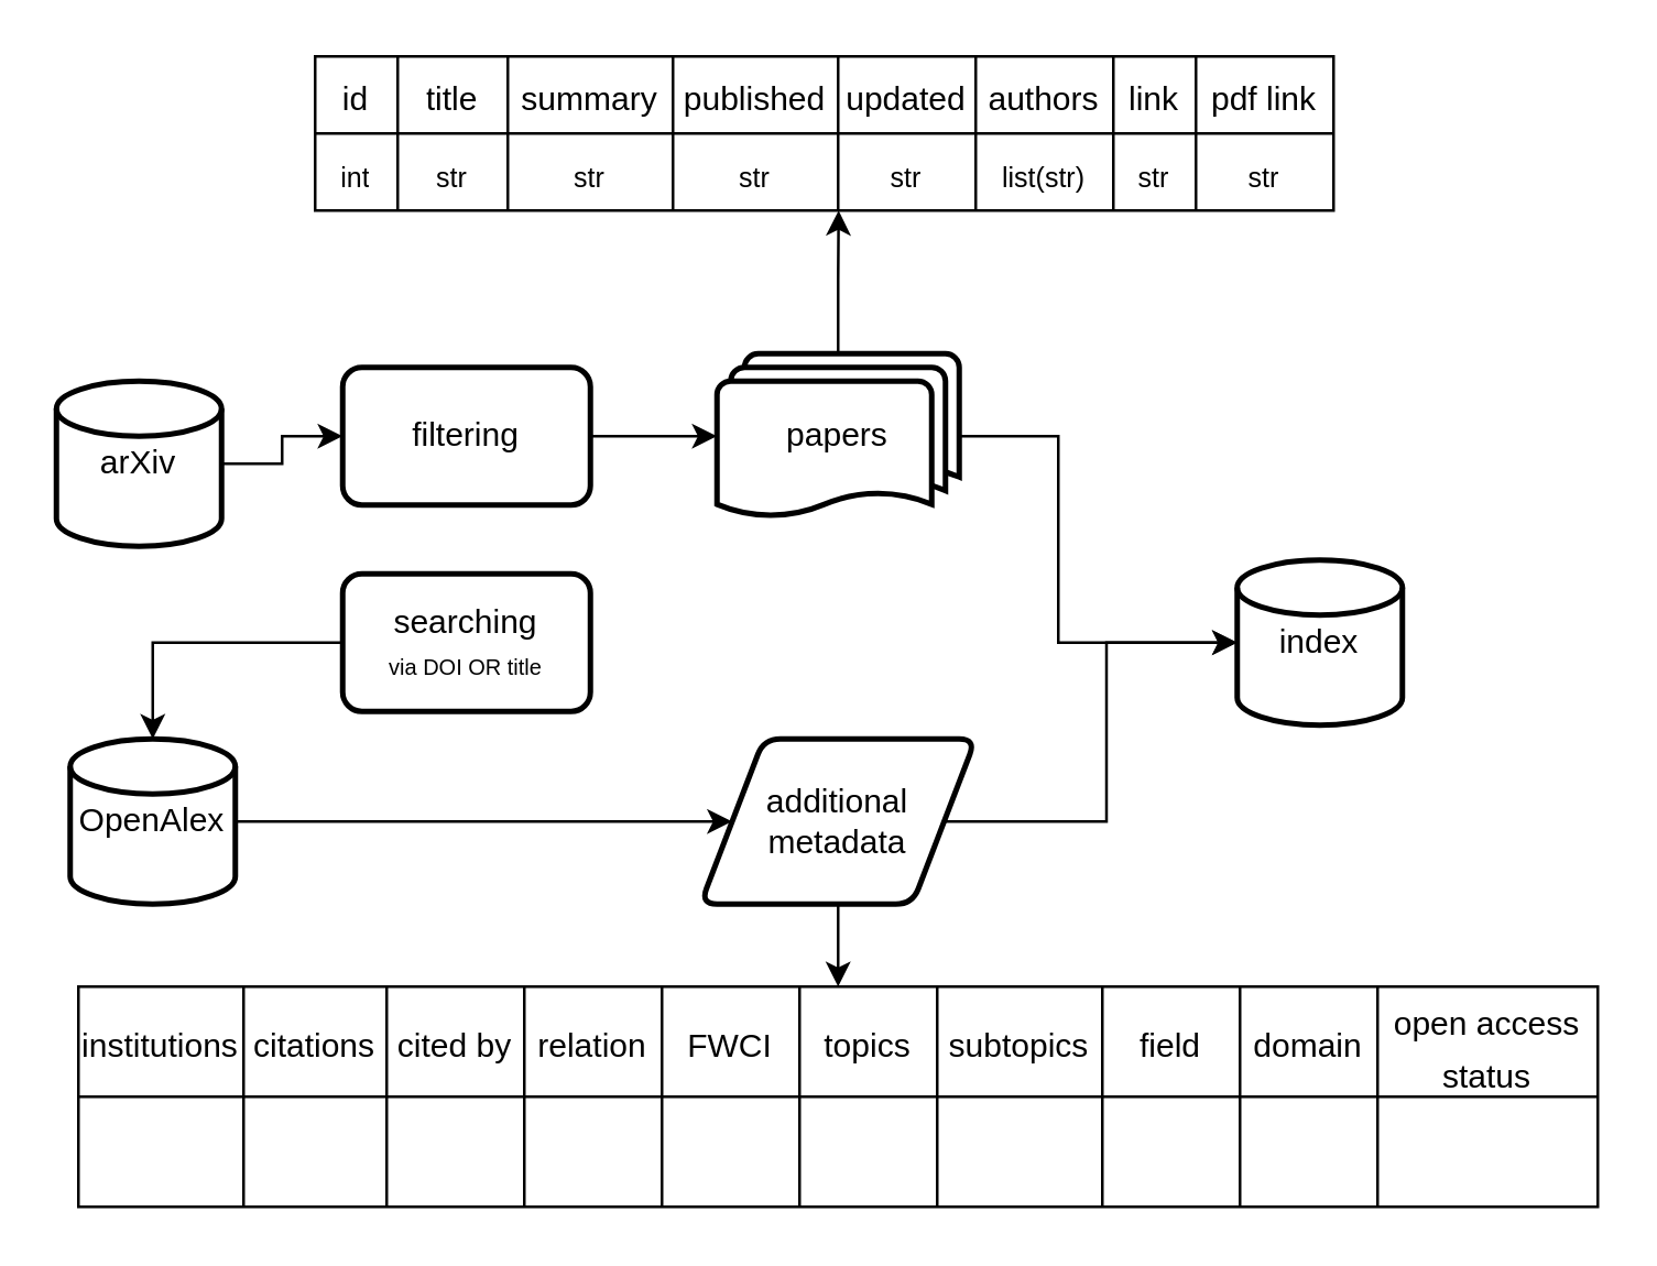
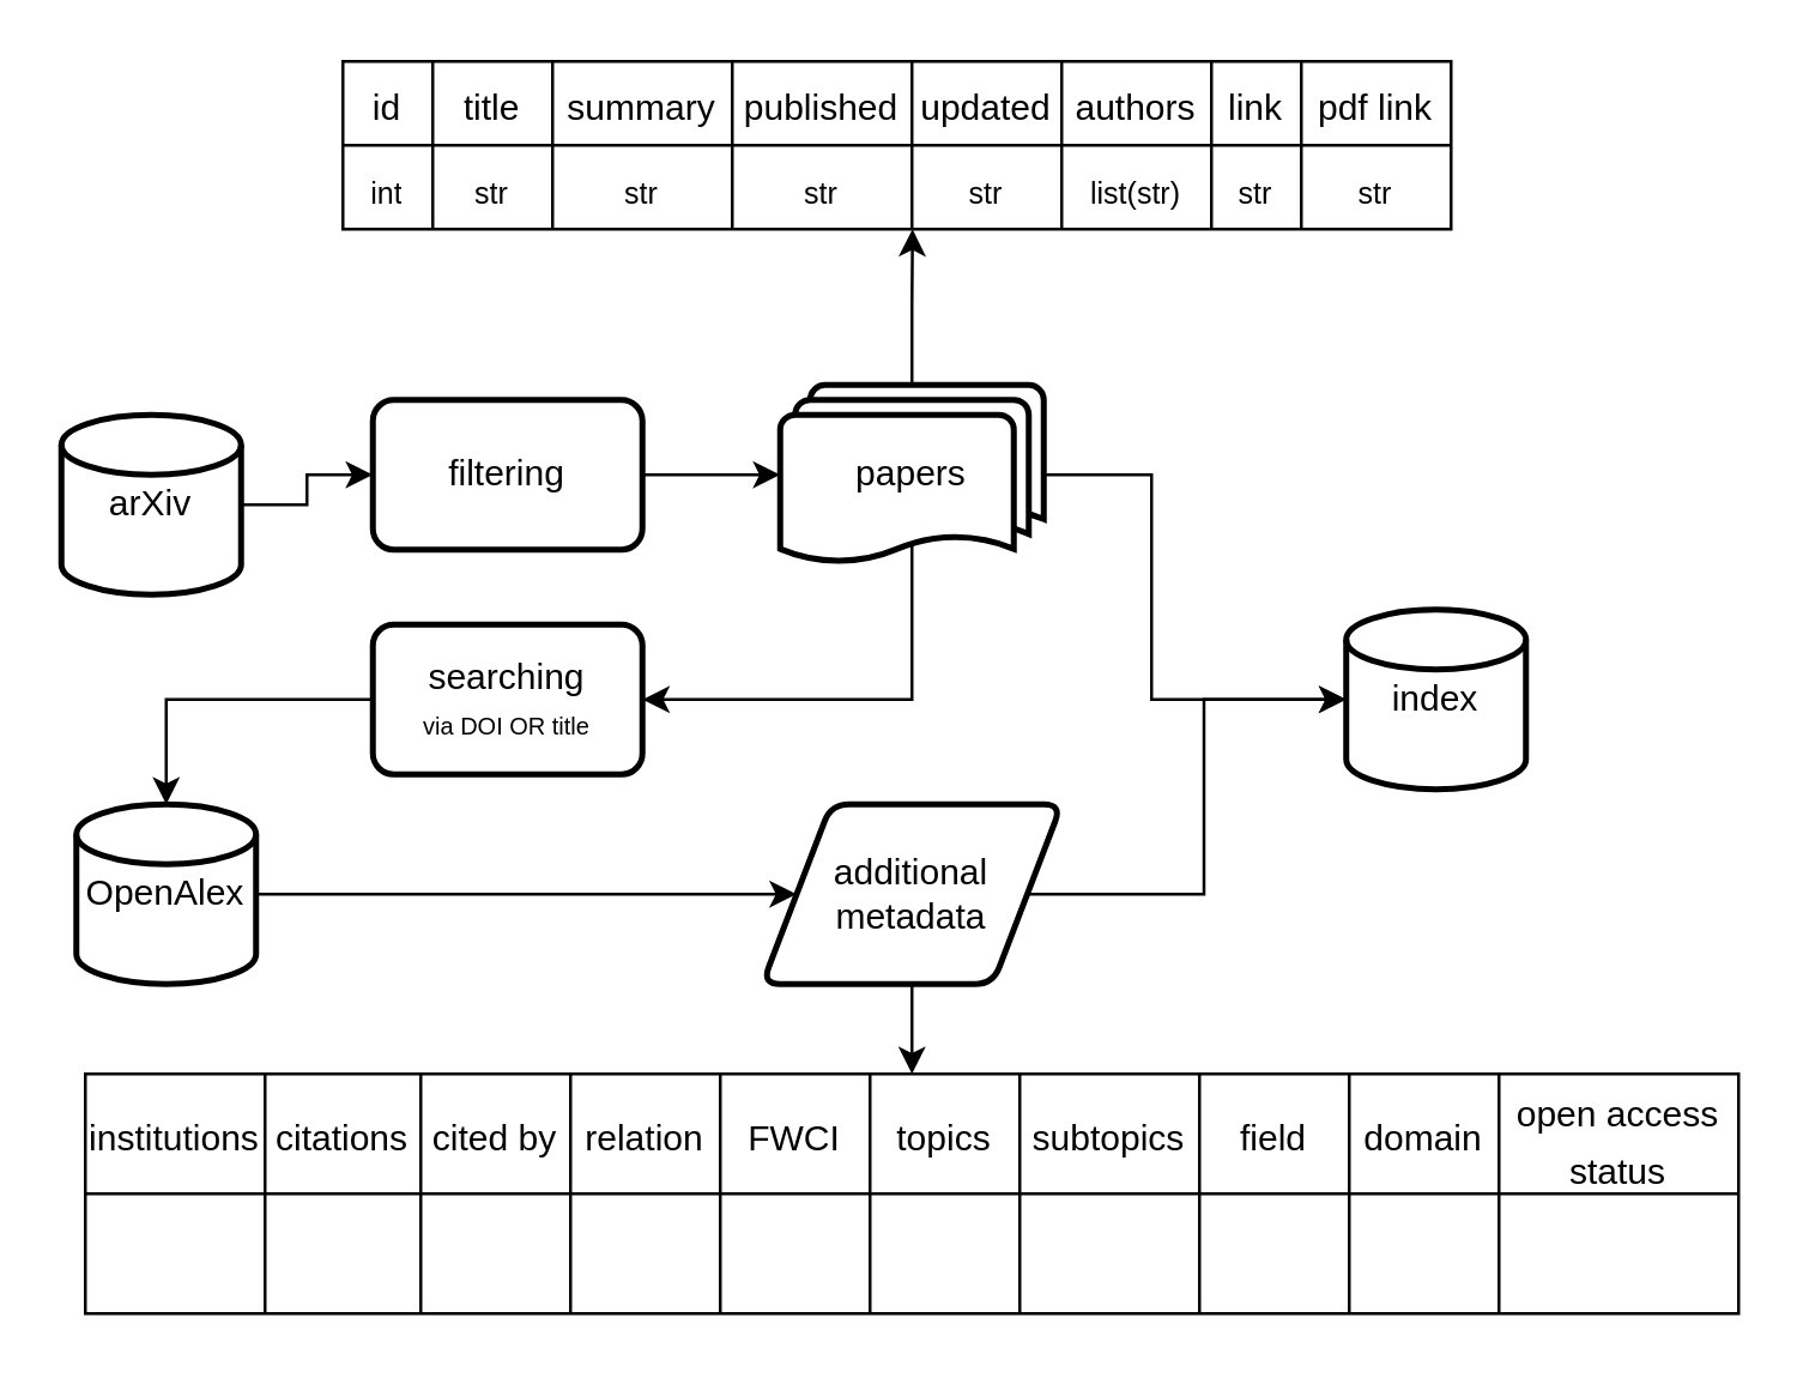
  <mxCell id="0" />
  <mxCell id="1" parent="0" />
+ <mxCell id="2" style="edgeStyle=orthogonalEdgeStyle;rounded=0;orthogonalLoop=1;jettySize=auto;html=1;entryX=1;entryY=0.5;entryDx=0;entryDy=0;exitX=0.5;exitY=0.88;exitDx=0;exitDy=0;exitPerimeter=0;" edge="1" parent="1" source="3" target="12"><mxGeometry relative="1" as="geometry"><Array as="points"><mxPoint x="304" y="233" /></Array></mxGeometry></mxCell>
  <mxCell id="3" value="papers" style="strokeWidth=2;html=1;shape=mxgraph.flowchart.multi-document;whiteSpace=wrap;" vertex="1" parent="1"><mxGeometry x="260" y="128" width="88" height="60" as="geometry" /></mxCell>
  <mxCell id="4" value="additional metadata" style="shape=parallelogram;html=1;strokeWidth=2;perimeter=parallelogramPerimeter;whiteSpace=wrap;rounded=1;arcSize=12;size=0.23;" vertex="1" parent="1"><mxGeometry x="254" y="268" width="100" height="60" as="geometry" /></mxCell>
  <mxCell id="5" value="" style="edgeStyle=orthogonalEdgeStyle;rounded=0;orthogonalLoop=1;jettySize=auto;html=1;" edge="1" parent="1" source="6" target="4"><mxGeometry relative="1" as="geometry" /></mxCell>
  <mxCell id="6" value="OpenAlex" style="strokeWidth=2;html=1;shape=mxgraph.flowchart.database;whiteSpace=wrap;" vertex="1" parent="1"><mxGeometry x="25" y="268" width="60" height="60" as="geometry" /></mxCell>
  <mxCell id="7" value="" style="edgeStyle=orthogonalEdgeStyle;rounded=0;orthogonalLoop=1;jettySize=auto;html=1;" edge="1" parent="1" source="8" target="11"><mxGeometry relative="1" as="geometry" /></mxCell>
  <mxCell id="8" value="arXiv" style="strokeWidth=2;html=1;shape=mxgraph.flowchart.database;whiteSpace=wrap;" vertex="1" parent="1"><mxGeometry x="20" y="138" width="60" height="60" as="geometry" /></mxCell>
  <mxCell id="9" value="index" style="strokeWidth=2;html=1;shape=mxgraph.flowchart.database;whiteSpace=wrap;" vertex="1" parent="1"><mxGeometry x="449" y="203" width="60" height="60" as="geometry" /></mxCell>
  <mxCell id="10" value="" style="edgeStyle=orthogonalEdgeStyle;rounded=0;orthogonalLoop=1;jettySize=auto;html=1;" edge="1" parent="1" source="11" target="3"><mxGeometry relative="1" as="geometry" /></mxCell>
  <mxCell id="11" value="filtering" style="rounded=1;whiteSpace=wrap;html=1;absoluteArcSize=1;arcSize=14;strokeWidth=2;" vertex="1" parent="1"><mxGeometry x="124" y="133" width="90" height="50" as="geometry" /></mxCell>
  <mxCell id="12" value="searching&lt;div&gt;&lt;font style=&quot;font-size: 8px;&quot;&gt;via DOI OR title&lt;/font&gt;&lt;/div&gt;" style="rounded=1;whiteSpace=wrap;html=1;absoluteArcSize=1;arcSize=14;strokeWidth=2;" vertex="1" parent="1"><mxGeometry x="124" y="208" width="90" height="50" as="geometry" /></mxCell>
  <mxCell id="13" style="edgeStyle=orthogonalEdgeStyle;rounded=0;orthogonalLoop=1;jettySize=auto;html=1;entryX=0.5;entryY=0;entryDx=0;entryDy=0;entryPerimeter=0;" edge="1" parent="1" source="12" target="6"><mxGeometry relative="1" as="geometry" /></mxCell>
  <mxCell id="14" style="edgeStyle=orthogonalEdgeStyle;rounded=0;orthogonalLoop=1;jettySize=auto;html=1;entryX=0;entryY=0.5;entryDx=0;entryDy=0;entryPerimeter=0;" edge="1" parent="1" source="3" target="9"><mxGeometry relative="1" as="geometry"><Array as="points"><mxPoint x="384" y="158" /><mxPoint x="384" y="233" /></Array></mxGeometry></mxCell>
  <mxCell id="15" style="edgeStyle=orthogonalEdgeStyle;rounded=0;orthogonalLoop=1;jettySize=auto;html=1;entryX=0;entryY=0.5;entryDx=0;entryDy=0;entryPerimeter=0;" edge="1" parent="1" source="4" target="9"><mxGeometry relative="1" as="geometry" /></mxCell>
  <mxCell id="16" value="" style="shape=table;startSize=0;container=1;collapsible=0;childLayout=tableLayout;fontSize=16;" vertex="1" parent="1"><mxGeometry x="114" y="20" width="370" height="56.0" as="geometry" /></mxCell>
  <mxCell id="17" value="" style="shape=tableRow;horizontal=0;startSize=0;swimlaneHead=0;swimlaneBody=0;strokeColor=inherit;top=0;left=0;bottom=0;right=0;collapsible=0;dropTarget=0;fillColor=none;points=[[0,0.5],[1,0.5]];portConstraint=eastwest;fontSize=16;" vertex="1" parent="16"><mxGeometry width="370" height="28" as="geometry" /></mxCell>
  <mxCell id="18" value="&lt;font style=&quot;font-size: 12px;&quot;&gt;id&lt;/font&gt;" style="shape=partialRectangle;html=1;whiteSpace=wrap;connectable=0;strokeColor=inherit;overflow=hidden;fillColor=none;top=0;left=0;bottom=0;right=0;pointerEvents=1;fontSize=16;" vertex="1" parent="17"><mxGeometry width="30" height="28" as="geometry"><mxRectangle width="30" height="28" as="alternateBounds" /></mxGeometry></mxCell>
  <mxCell id="19" value="&lt;font style=&quot;font-size: 12px;&quot;&gt;title&lt;/font&gt;" style="shape=partialRectangle;html=1;whiteSpace=wrap;connectable=0;strokeColor=inherit;overflow=hidden;fillColor=none;top=0;left=0;bottom=0;right=0;pointerEvents=1;fontSize=16;" vertex="1" parent="17"><mxGeometry x="30" width="40" height="28" as="geometry"><mxRectangle width="40" height="28" as="alternateBounds" /></mxGeometry></mxCell>
  <mxCell id="20" value="&lt;font style=&quot;font-size: 12px;&quot;&gt;summary&lt;/font&gt;" style="shape=partialRectangle;html=1;whiteSpace=wrap;connectable=0;strokeColor=inherit;overflow=hidden;fillColor=none;top=0;left=0;bottom=0;right=0;pointerEvents=1;fontSize=16;" vertex="1" parent="17"><mxGeometry x="70" width="60" height="28" as="geometry"><mxRectangle width="60" height="28" as="alternateBounds" /></mxGeometry></mxCell>
  <mxCell id="21" value="&lt;font style=&quot;font-size: 12px;&quot;&gt;published&lt;/font&gt;" style="shape=partialRectangle;html=1;whiteSpace=wrap;connectable=0;strokeColor=inherit;overflow=hidden;fillColor=none;top=0;left=0;bottom=0;right=0;pointerEvents=1;fontSize=16;" vertex="1" parent="17"><mxGeometry x="130" width="60" height="28" as="geometry"><mxRectangle width="60" height="28" as="alternateBounds" /></mxGeometry></mxCell>
  <mxCell id="22" value="&lt;font style=&quot;font-size: 12px;&quot;&gt;updated&lt;/font&gt;" style="shape=partialRectangle;html=1;whiteSpace=wrap;connectable=0;strokeColor=inherit;overflow=hidden;fillColor=none;top=0;left=0;bottom=0;right=0;pointerEvents=1;fontSize=16;" vertex="1" parent="17"><mxGeometry x="190" width="50" height="28" as="geometry"><mxRectangle width="50" height="28" as="alternateBounds" /></mxGeometry></mxCell>
  <mxCell id="23" value="&lt;font style=&quot;font-size: 12px;&quot;&gt;authors&lt;/font&gt;" style="shape=partialRectangle;html=1;whiteSpace=wrap;connectable=0;strokeColor=inherit;overflow=hidden;fillColor=none;top=0;left=0;bottom=0;right=0;pointerEvents=1;fontSize=16;" vertex="1" parent="17"><mxGeometry x="240" width="50" height="28" as="geometry"><mxRectangle width="50" height="28" as="alternateBounds" /></mxGeometry></mxCell>
  <mxCell id="24" value="&lt;font style=&quot;font-size: 12px;&quot;&gt;link&lt;/font&gt;" style="shape=partialRectangle;html=1;whiteSpace=wrap;connectable=0;strokeColor=inherit;overflow=hidden;fillColor=none;top=0;left=0;bottom=0;right=0;pointerEvents=1;fontSize=16;" vertex="1" parent="17"><mxGeometry x="290" width="30" height="28" as="geometry"><mxRectangle width="30" height="28" as="alternateBounds" /></mxGeometry></mxCell>
  <mxCell id="25" value="&lt;font style=&quot;font-size: 12px;&quot;&gt;pdf link&lt;/font&gt;" style="shape=partialRectangle;html=1;whiteSpace=wrap;connectable=0;strokeColor=inherit;overflow=hidden;fillColor=none;top=0;left=0;bottom=0;right=0;pointerEvents=1;fontSize=16;" vertex="1" parent="17"><mxGeometry x="320" width="50" height="28" as="geometry"><mxRectangle width="50" height="28" as="alternateBounds" /></mxGeometry></mxCell>
  <mxCell id="26" value="" style="shape=tableRow;horizontal=0;startSize=0;swimlaneHead=0;swimlaneBody=0;strokeColor=inherit;top=0;left=0;bottom=0;right=0;collapsible=0;dropTarget=0;fillColor=none;points=[[0,0.5],[1,0.5]];portConstraint=eastwest;fontSize=16;" vertex="1" parent="16"><mxGeometry y="28" width="370" height="28" as="geometry" /></mxCell>
  <mxCell id="27" value="&lt;font style=&quot;font-size: 10px;&quot;&gt;int&lt;/font&gt;" style="shape=partialRectangle;html=1;whiteSpace=wrap;connectable=0;strokeColor=inherit;overflow=hidden;fillColor=none;top=0;left=0;bottom=0;right=0;pointerEvents=1;fontSize=16;" vertex="1" parent="26"><mxGeometry width="30" height="28" as="geometry"><mxRectangle width="30" height="28" as="alternateBounds" /></mxGeometry></mxCell>
  <mxCell id="28" value="&lt;font style=&quot;font-size: 10px;&quot;&gt;str&lt;/font&gt;" style="shape=partialRectangle;html=1;whiteSpace=wrap;connectable=0;strokeColor=inherit;overflow=hidden;fillColor=none;top=0;left=0;bottom=0;right=0;pointerEvents=1;fontSize=16;" vertex="1" parent="26"><mxGeometry x="30" width="40" height="28" as="geometry"><mxRectangle width="40" height="28" as="alternateBounds" /></mxGeometry></mxCell>
  <mxCell id="29" value="&lt;font style=&quot;font-size: 10px;&quot;&gt;str&lt;/font&gt;" style="shape=partialRectangle;html=1;whiteSpace=wrap;connectable=0;strokeColor=inherit;overflow=hidden;fillColor=none;top=0;left=0;bottom=0;right=0;pointerEvents=1;fontSize=16;" vertex="1" parent="26"><mxGeometry x="70" width="60" height="28" as="geometry"><mxRectangle width="60" height="28" as="alternateBounds" /></mxGeometry></mxCell>
  <mxCell id="30" value="&lt;font style=&quot;font-size: 10px;&quot;&gt;str&lt;/font&gt;" style="shape=partialRectangle;html=1;whiteSpace=wrap;connectable=0;strokeColor=inherit;overflow=hidden;fillColor=none;top=0;left=0;bottom=0;right=0;pointerEvents=1;fontSize=16;" vertex="1" parent="26"><mxGeometry x="130" width="60" height="28" as="geometry"><mxRectangle width="60" height="28" as="alternateBounds" /></mxGeometry></mxCell>
  <mxCell id="31" value="&lt;font style=&quot;font-size: 10px;&quot;&gt;&lt;font style=&quot;&quot;&gt;st&lt;/font&gt;r&lt;/font&gt;" style="shape=partialRectangle;html=1;whiteSpace=wrap;connectable=0;strokeColor=inherit;overflow=hidden;fillColor=none;top=0;left=0;bottom=0;right=0;pointerEvents=1;fontSize=16;" vertex="1" parent="26"><mxGeometry x="190" width="50" height="28" as="geometry"><mxRectangle width="50" height="28" as="alternateBounds" /></mxGeometry></mxCell>
  <mxCell id="32" value="&lt;font style=&quot;font-size: 10px;&quot;&gt;list(str)&lt;/font&gt;" style="shape=partialRectangle;html=1;whiteSpace=wrap;connectable=0;strokeColor=inherit;overflow=hidden;fillColor=none;top=0;left=0;bottom=0;right=0;pointerEvents=1;fontSize=16;" vertex="1" parent="26"><mxGeometry x="240" width="50" height="28" as="geometry"><mxRectangle width="50" height="28" as="alternateBounds" /></mxGeometry></mxCell>
  <mxCell id="33" value="&lt;font style=&quot;font-size: 10px;&quot;&gt;str&lt;/font&gt;" style="shape=partialRectangle;html=1;whiteSpace=wrap;connectable=0;strokeColor=inherit;overflow=hidden;fillColor=none;top=0;left=0;bottom=0;right=0;pointerEvents=1;fontSize=16;" vertex="1" parent="26"><mxGeometry x="290" width="30" height="28" as="geometry"><mxRectangle width="30" height="28" as="alternateBounds" /></mxGeometry></mxCell>
  <mxCell id="34" value="&lt;font style=&quot;font-size: 10px;&quot;&gt;str&lt;/font&gt;" style="shape=partialRectangle;html=1;whiteSpace=wrap;connectable=0;strokeColor=inherit;overflow=hidden;fillColor=none;top=0;left=0;bottom=0;right=0;pointerEvents=1;fontSize=16;" vertex="1" parent="26"><mxGeometry x="320" width="50" height="28" as="geometry"><mxRectangle width="50" height="28" as="alternateBounds" /></mxGeometry></mxCell>
  <mxCell id="35" style="edgeStyle=orthogonalEdgeStyle;rounded=0;orthogonalLoop=1;jettySize=auto;html=1;entryX=0.514;entryY=1;entryDx=0;entryDy=0;entryPerimeter=0;" edge="1" parent="1" source="3" target="26"><mxGeometry relative="1" as="geometry" /></mxCell>
  <mxCell id="36" value="" style="shape=table;startSize=0;container=1;collapsible=0;childLayout=tableLayout;fontSize=16;" vertex="1" parent="1"><mxGeometry x="28" y="358" width="552" height="80" as="geometry" /></mxCell>
  <mxCell id="37" value="" style="shape=tableRow;horizontal=0;startSize=0;swimlaneHead=0;swimlaneBody=0;strokeColor=inherit;top=0;left=0;bottom=0;right=0;collapsible=0;dropTarget=0;fillColor=none;points=[[0,0.5],[1,0.5]];portConstraint=eastwest;fontSize=16;" vertex="1" parent="36"><mxGeometry width="552" height="40" as="geometry" /></mxCell>
  <mxCell id="38" value="&lt;font style=&quot;font-size: 12px;&quot;&gt;institutions&lt;/font&gt;" style="shape=partialRectangle;html=1;whiteSpace=wrap;connectable=0;strokeColor=inherit;overflow=hidden;fillColor=none;top=0;left=0;bottom=0;right=0;pointerEvents=1;fontSize=16;" vertex="1" parent="37"><mxGeometry width="60" height="40" as="geometry"><mxRectangle width="60" height="40" as="alternateBounds" /></mxGeometry></mxCell>
  <mxCell id="39" value="&lt;font style=&quot;font-size: 12px;&quot;&gt;citations&lt;/font&gt;" style="shape=partialRectangle;html=1;whiteSpace=wrap;connectable=0;strokeColor=inherit;overflow=hidden;fillColor=none;top=0;left=0;bottom=0;right=0;pointerEvents=1;fontSize=16;" vertex="1" parent="37"><mxGeometry x="60" width="52" height="40" as="geometry"><mxRectangle width="52" height="40" as="alternateBounds" /></mxGeometry></mxCell>
  <mxCell id="40" value="&lt;font style=&quot;font-size: 12px;&quot;&gt;cited by&lt;/font&gt;" style="shape=partialRectangle;html=1;whiteSpace=wrap;connectable=0;strokeColor=inherit;overflow=hidden;fillColor=none;top=0;left=0;bottom=0;right=0;pointerEvents=1;fontSize=16;" vertex="1" parent="37"><mxGeometry x="112" width="50" height="40" as="geometry"><mxRectangle width="50" height="40" as="alternateBounds" /></mxGeometry></mxCell>
  <mxCell id="41" value="&lt;font style=&quot;font-size: 12px;&quot;&gt;relation&lt;/font&gt;" style="shape=partialRectangle;html=1;whiteSpace=wrap;connectable=0;strokeColor=inherit;overflow=hidden;fillColor=none;top=0;left=0;bottom=0;right=0;pointerEvents=1;fontSize=16;" vertex="1" parent="37"><mxGeometry x="162" width="50" height="40" as="geometry"><mxRectangle width="50" height="40" as="alternateBounds" /></mxGeometry></mxCell>
  <mxCell id="42" value="&lt;font style=&quot;font-size: 12px;&quot;&gt;FWCI&lt;/font&gt;" style="shape=partialRectangle;html=1;whiteSpace=wrap;connectable=0;strokeColor=inherit;overflow=hidden;fillColor=none;top=0;left=0;bottom=0;right=0;pointerEvents=1;fontSize=16;" vertex="1" parent="37"><mxGeometry x="212" width="50" height="40" as="geometry"><mxRectangle width="50" height="40" as="alternateBounds" /></mxGeometry></mxCell>
  <mxCell id="43" value="&lt;font style=&quot;font-size: 12px;&quot;&gt;topics&lt;/font&gt;" style="shape=partialRectangle;html=1;whiteSpace=wrap;connectable=0;strokeColor=inherit;overflow=hidden;fillColor=none;top=0;left=0;bottom=0;right=0;pointerEvents=1;fontSize=16;" vertex="1" parent="37"><mxGeometry x="262" width="50" height="40" as="geometry"><mxRectangle width="50" height="40" as="alternateBounds" /></mxGeometry></mxCell>
  <mxCell id="44" value="&lt;font style=&quot;font-size: 12px;&quot;&gt;subtopics&lt;/font&gt;" style="shape=partialRectangle;html=1;whiteSpace=wrap;connectable=0;strokeColor=inherit;overflow=hidden;fillColor=none;top=0;left=0;bottom=0;right=0;pointerEvents=1;fontSize=16;" vertex="1" parent="37"><mxGeometry x="312" width="60" height="40" as="geometry"><mxRectangle width="60" height="40" as="alternateBounds" /></mxGeometry></mxCell>
  <mxCell id="45" value="&lt;font style=&quot;font-size: 12px;&quot;&gt;field&lt;/font&gt;" style="shape=partialRectangle;html=1;whiteSpace=wrap;connectable=0;strokeColor=inherit;overflow=hidden;fillColor=none;top=0;left=0;bottom=0;right=0;pointerEvents=1;fontSize=16;" vertex="1" parent="37"><mxGeometry x="372" width="50" height="40" as="geometry"><mxRectangle width="50" height="40" as="alternateBounds" /></mxGeometry></mxCell>
  <mxCell id="46" value="&lt;font style=&quot;font-size: 12px;&quot;&gt;domain&lt;/font&gt;" style="shape=partialRectangle;html=1;whiteSpace=wrap;connectable=0;strokeColor=inherit;overflow=hidden;fillColor=none;top=0;left=0;bottom=0;right=0;pointerEvents=1;fontSize=16;" vertex="1" parent="37"><mxGeometry x="422" width="50" height="40" as="geometry"><mxRectangle width="50" height="40" as="alternateBounds" /></mxGeometry></mxCell>
  <mxCell id="47" value="&lt;font style=&quot;font-size: 12px;&quot;&gt;open access status&lt;/font&gt;" style="shape=partialRectangle;html=1;whiteSpace=wrap;connectable=0;strokeColor=inherit;overflow=hidden;fillColor=none;top=0;left=0;bottom=0;right=0;pointerEvents=1;fontSize=16;" vertex="1" parent="37"><mxGeometry x="472" width="80" height="40" as="geometry"><mxRectangle width="80" height="40" as="alternateBounds" /></mxGeometry></mxCell>
  <mxCell id="48" value="" style="shape=tableRow;horizontal=0;startSize=0;swimlaneHead=0;swimlaneBody=0;strokeColor=inherit;top=0;left=0;bottom=0;right=0;collapsible=0;dropTarget=0;fillColor=none;points=[[0,0.5],[1,0.5]];portConstraint=eastwest;fontSize=16;" vertex="1" parent="36"><mxGeometry y="40" width="552" height="40" as="geometry" /></mxCell>
  <mxCell id="49" value="" style="shape=partialRectangle;html=1;whiteSpace=wrap;connectable=0;strokeColor=inherit;overflow=hidden;fillColor=none;top=0;left=0;bottom=0;right=0;pointerEvents=1;fontSize=16;" vertex="1" parent="48"><mxGeometry width="60" height="40" as="geometry"><mxRectangle width="60" height="40" as="alternateBounds" /></mxGeometry></mxCell>
  <mxCell id="50" value="" style="shape=partialRectangle;html=1;whiteSpace=wrap;connectable=0;strokeColor=inherit;overflow=hidden;fillColor=none;top=0;left=0;bottom=0;right=0;pointerEvents=1;fontSize=16;" vertex="1" parent="48"><mxGeometry x="60" width="52" height="40" as="geometry"><mxRectangle width="52" height="40" as="alternateBounds" /></mxGeometry></mxCell>
  <mxCell id="51" value="" style="shape=partialRectangle;html=1;whiteSpace=wrap;connectable=0;strokeColor=inherit;overflow=hidden;fillColor=none;top=0;left=0;bottom=0;right=0;pointerEvents=1;fontSize=16;" vertex="1" parent="48"><mxGeometry x="112" width="50" height="40" as="geometry"><mxRectangle width="50" height="40" as="alternateBounds" /></mxGeometry></mxCell>
  <mxCell id="52" style="shape=partialRectangle;html=1;whiteSpace=wrap;connectable=0;strokeColor=inherit;overflow=hidden;fillColor=none;top=0;left=0;bottom=0;right=0;pointerEvents=1;fontSize=16;" vertex="1" parent="48"><mxGeometry x="162" width="50" height="40" as="geometry"><mxRectangle width="50" height="40" as="alternateBounds" /></mxGeometry></mxCell>
  <mxCell id="53" style="shape=partialRectangle;html=1;whiteSpace=wrap;connectable=0;strokeColor=inherit;overflow=hidden;fillColor=none;top=0;left=0;bottom=0;right=0;pointerEvents=1;fontSize=16;" vertex="1" parent="48"><mxGeometry x="212" width="50" height="40" as="geometry"><mxRectangle width="50" height="40" as="alternateBounds" /></mxGeometry></mxCell>
  <mxCell id="54" value="" style="shape=partialRectangle;html=1;whiteSpace=wrap;connectable=0;strokeColor=inherit;overflow=hidden;fillColor=none;top=0;left=0;bottom=0;right=0;pointerEvents=1;fontSize=16;" vertex="1" parent="48"><mxGeometry x="262" width="50" height="40" as="geometry"><mxRectangle width="50" height="40" as="alternateBounds" /></mxGeometry></mxCell>
  <mxCell id="55" value="" style="shape=partialRectangle;html=1;whiteSpace=wrap;connectable=0;strokeColor=inherit;overflow=hidden;fillColor=none;top=0;left=0;bottom=0;right=0;pointerEvents=1;fontSize=16;" vertex="1" parent="48"><mxGeometry x="312" width="60" height="40" as="geometry"><mxRectangle width="60" height="40" as="alternateBounds" /></mxGeometry></mxCell>
  <mxCell id="56" value="" style="shape=partialRectangle;html=1;whiteSpace=wrap;connectable=0;strokeColor=inherit;overflow=hidden;fillColor=none;top=0;left=0;bottom=0;right=0;pointerEvents=1;fontSize=16;" vertex="1" parent="48"><mxGeometry x="372" width="50" height="40" as="geometry"><mxRectangle width="50" height="40" as="alternateBounds" /></mxGeometry></mxCell>
  <mxCell id="57" style="shape=partialRectangle;html=1;whiteSpace=wrap;connectable=0;strokeColor=inherit;overflow=hidden;fillColor=none;top=0;left=0;bottom=0;right=0;pointerEvents=1;fontSize=16;" vertex="1" parent="48"><mxGeometry x="422" width="50" height="40" as="geometry"><mxRectangle width="50" height="40" as="alternateBounds" /></mxGeometry></mxCell>
  <mxCell id="58" style="shape=partialRectangle;html=1;whiteSpace=wrap;connectable=0;strokeColor=inherit;overflow=hidden;fillColor=none;top=0;left=0;bottom=0;right=0;pointerEvents=1;fontSize=16;" vertex="1" parent="48"><mxGeometry x="472" width="80" height="40" as="geometry"><mxRectangle width="80" height="40" as="alternateBounds" /></mxGeometry></mxCell>
  <mxCell id="59" style="edgeStyle=orthogonalEdgeStyle;rounded=0;orthogonalLoop=1;jettySize=auto;html=1;entryX=0.5;entryY=0;entryDx=0;entryDy=0;entryPerimeter=0;" edge="1" parent="1" source="4" target="37"><mxGeometry relative="1" as="geometry" /></mxCell>
